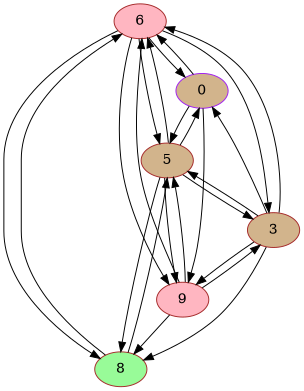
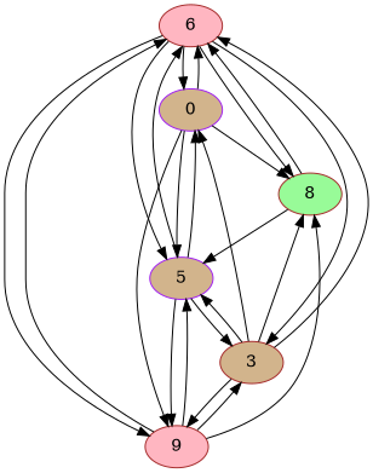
  digraph {
    node [color=brown fillcolor=tan style=filled]
    n1 [fillcolor=lightpink label=6]
    0 [color=purple]
    n3 [fillcolor=lightpink label=9]
-   5
+   5 [color=purple]
    3
    n6 [fillcolor=palegreen label=8]
    n1 -> 0
    n1 -> n3
    n1 -> 5
    n1 -> 3
    n1 -> n6
    0 -> n1
    0 -> n3
    0 -> 5
    n3 -> n1
    n3 -> 5
    n3 -> 3
    n3 -> n6
    5 -> n1
    5 -> 0
    5 -> n3
    5 -> 3
-   5 -> n6
+   0 -> n6
    3 -> n1
    3 -> 0
    3 -> n3
    3 -> 5
    3 -> n6
    n6 -> n1
    n6 -> 5
  }
